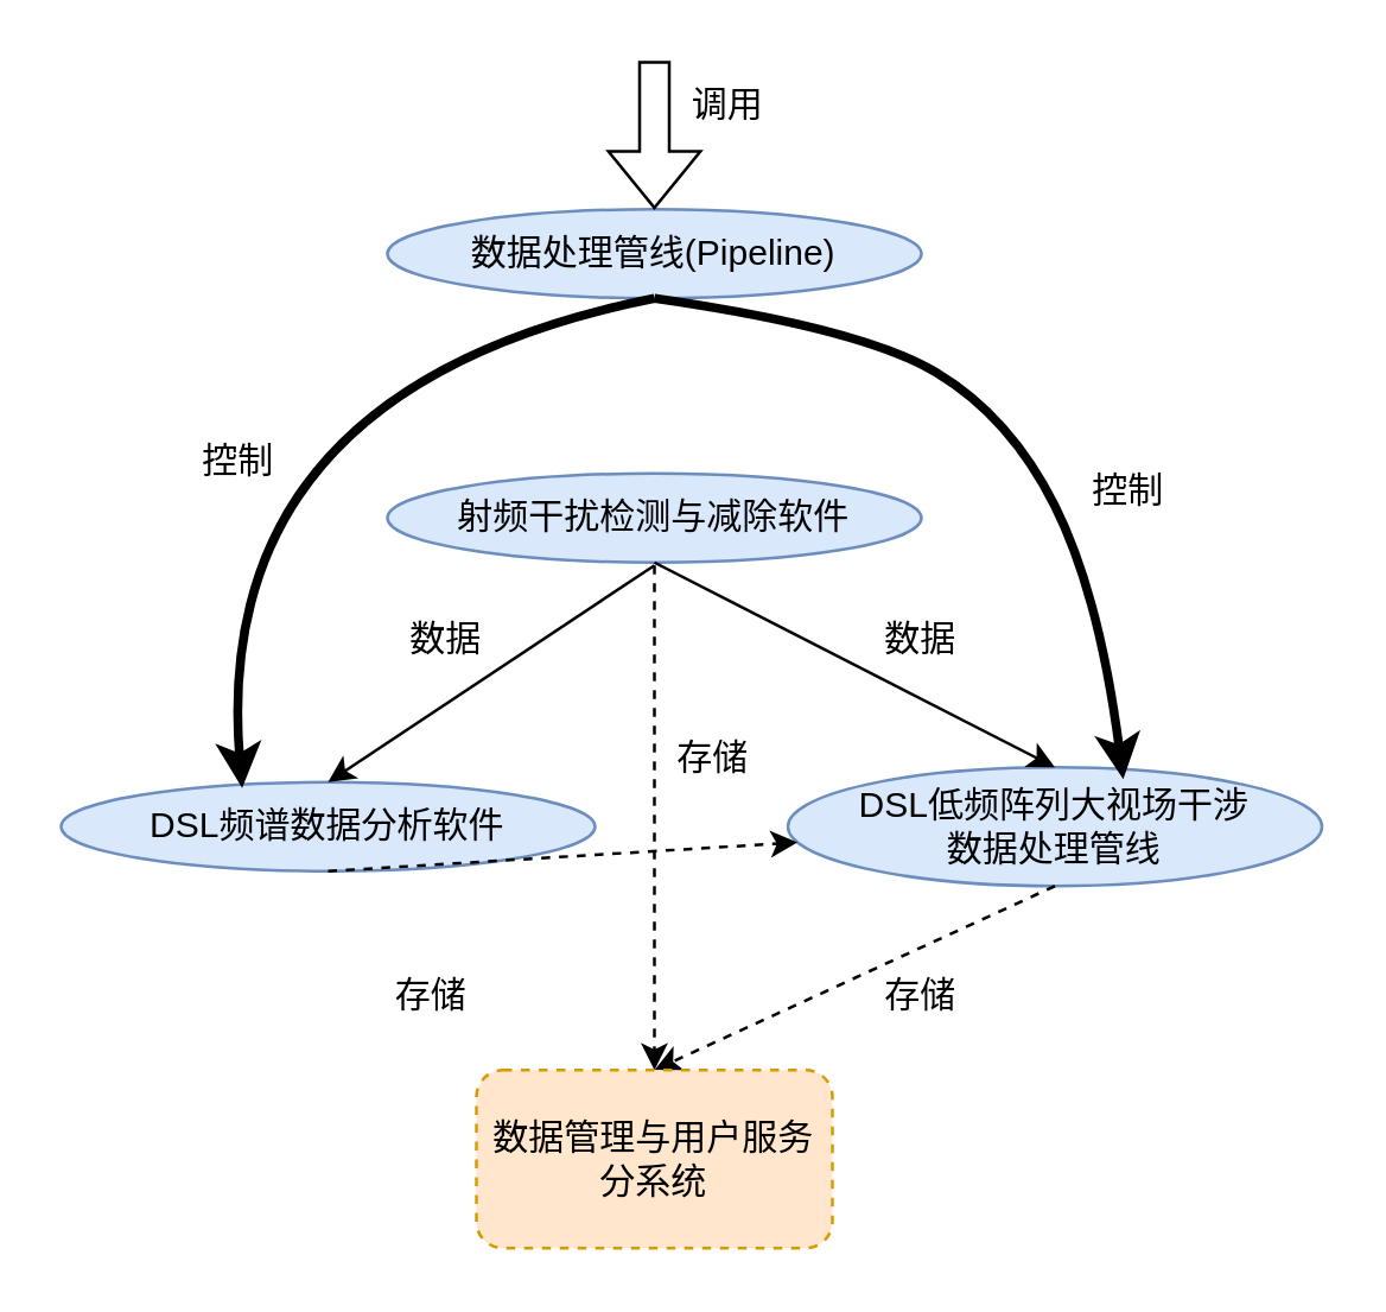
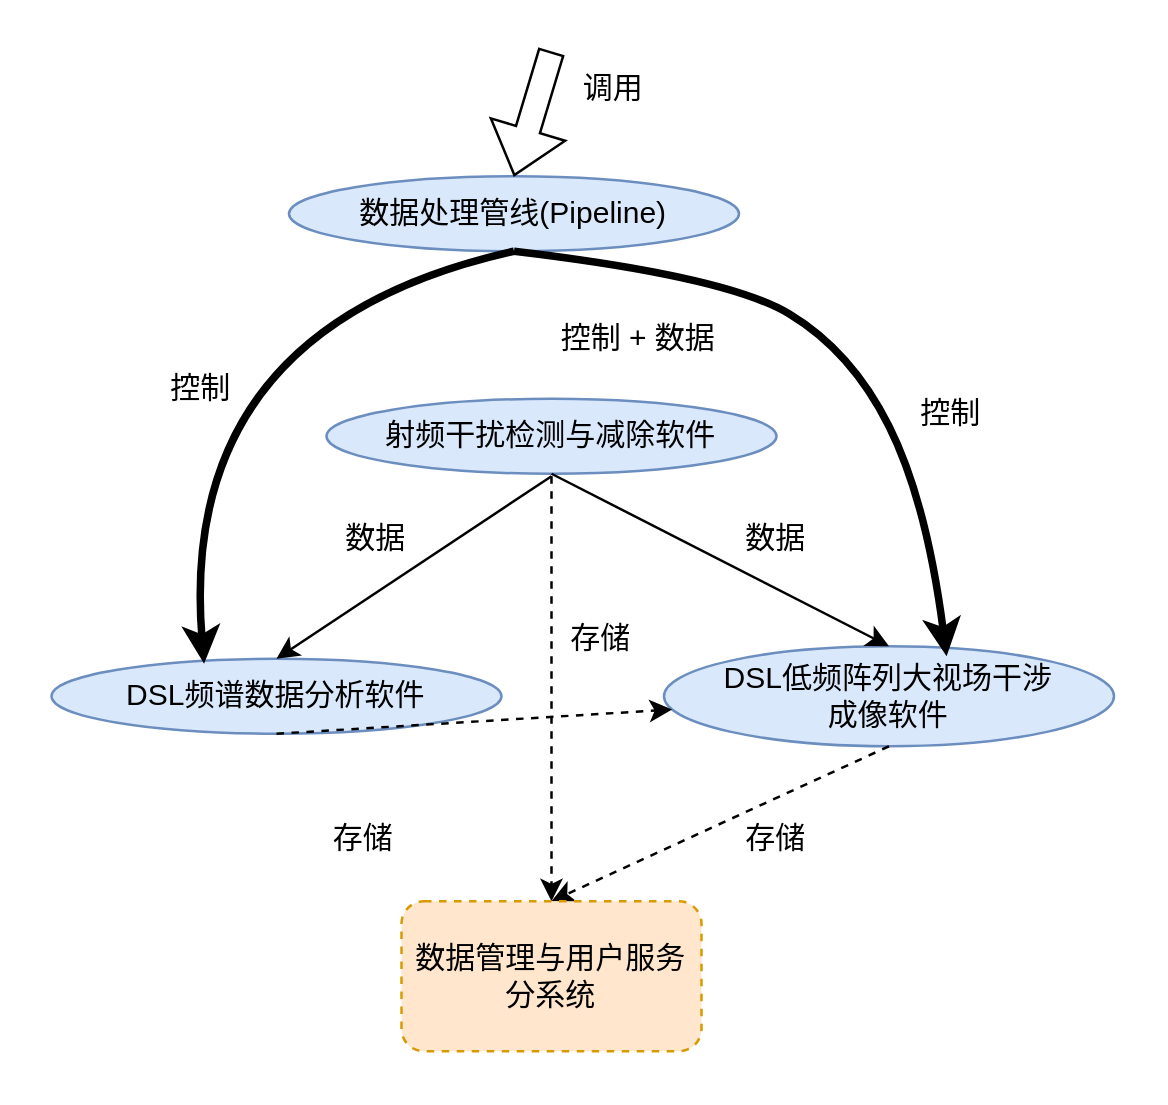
  <mxCell id="0" />
  <mxCell id="1" parent="0" />
- <mxCell id="2" value="数据处理管线(Pipeline)" style="ellipse;whiteSpace=wrap;html=1;fillColor=#dae8fc;strokeColor=#6c8ebf;" vertex="1" parent="1"><mxGeometry x="130" y="70" width="180" height="30" as="geometry" /></mxCell>
+ <mxCell id="2" value="数据处理管线(Pipeline)" style="ellipse;whiteSpace=wrap;html=1;fillColor=#dae8fc;strokeColor=#6c8ebf;" vertex="1" parent="1"><mxGeometry x="115" y="70" width="180" height="30" as="geometry" /></mxCell>
  <mxCell id="3" value="射频干扰检测与减除软件" style="ellipse;whiteSpace=wrap;html=1;fillColor=#dae8fc;strokeColor=#6c8ebf;" vertex="1" parent="1"><mxGeometry x="130" y="159" width="180" height="30" as="geometry" /></mxCell>
  <mxCell id="4" value="DSL频谱数据分析软件" style="ellipse;whiteSpace=wrap;html=1;fillColor=#dae8fc;strokeColor=#6c8ebf;" vertex="1" parent="1"><mxGeometry x="20" y="263" width="180" height="30" as="geometry" /></mxCell>
- <mxCell id="5" value="DSL低频阵列大视场干涉&lt;div&gt;数据处理管线&lt;/div&gt;" style="ellipse;whiteSpace=wrap;html=1;fillColor=#dae8fc;strokeColor=#6c8ebf;" vertex="1" parent="1"><mxGeometry x="265" y="258" width="180" height="40" as="geometry" /></mxCell>
+ <mxCell id="5" value="DSL低频阵列大视场干涉&lt;div&gt;成像软件&lt;/div&gt;" style="ellipse;whiteSpace=wrap;html=1;fillColor=#dae8fc;strokeColor=#6c8ebf;" vertex="1" parent="1"><mxGeometry x="265" y="258" width="180" height="40" as="geometry" /></mxCell>
  <mxCell id="6" value="" style="endArrow=classic;html=1;rounded=0;exitX=0.5;exitY=1;exitDx=0;exitDy=0;entryX=0.5;entryY=0;entryDx=0;entryDy=0;" edge="1" parent="1" source="3" target="5"><mxGeometry width="50" height="50" relative="1" as="geometry"><mxPoint x="260" y="270" as="sourcePoint" /><mxPoint x="310" y="220" as="targetPoint" /></mxGeometry></mxCell>
  <mxCell id="7" value="" style="endArrow=classic;html=1;rounded=0;entryX=0.5;entryY=0;entryDx=0;entryDy=0;" edge="1" parent="1" target="4"><mxGeometry width="50" height="50" relative="1" as="geometry"><mxPoint x="220" y="190" as="sourcePoint" /><mxPoint x="310" y="220" as="targetPoint" /></mxGeometry></mxCell>
  <mxCell id="8" value="" style="curved=1;endArrow=classic;html=1;rounded=0;exitX=0.5;exitY=1;exitDx=0;exitDy=0;entryX=0.339;entryY=0.067;entryDx=0;entryDy=0;entryPerimeter=0;strokeWidth=3;" edge="1" parent="1" source="2" target="4"><mxGeometry width="50" height="50" relative="1" as="geometry"><mxPoint x="260" y="200" as="sourcePoint" /><mxPoint x="80" y="260" as="targetPoint" /><Array as="points"><mxPoint x="70" y="130" /></Array></mxGeometry></mxCell>
  <mxCell id="9" value="" style="curved=1;endArrow=classic;html=1;rounded=0;exitX=0.5;exitY=1;exitDx=0;exitDy=0;entryX=0.628;entryY=0.1;entryDx=0;entryDy=0;entryPerimeter=0;strokeWidth=3;" edge="1" parent="1" source="2" target="5"><mxGeometry width="50" height="50" relative="1" as="geometry"><mxPoint x="260" y="200" as="sourcePoint" /><mxPoint x="310" y="150" as="targetPoint" /><Array as="points"><mxPoint x="290" y="110" /><mxPoint x="340" y="140" /><mxPoint x="370" y="200" /></Array></mxGeometry></mxCell>
  <mxCell id="10" value="" style="shape=flexArrow;endArrow=classic;html=1;rounded=0;entryX=0.5;entryY=0;entryDx=0;entryDy=0;" edge="1" parent="1" target="2"><mxGeometry width="50" height="50" relative="1" as="geometry"><mxPoint x="220" y="20" as="sourcePoint" /><mxPoint x="310" y="150" as="targetPoint" /></mxGeometry></mxCell>
  <mxCell id="11" value="" style="endArrow=classic;html=1;rounded=0;dashed=1;entryX=0.5;entryY=0;entryDx=0;entryDy=0;" edge="1" parent="1" target="23"><mxGeometry width="50" height="50" relative="1" as="geometry"><mxPoint x="220" y="190" as="sourcePoint" /><mxPoint x="220" y="350" as="targetPoint" /></mxGeometry></mxCell>
  <mxCell id="12" value="" style="endArrow=classic;html=1;rounded=0;exitX=0.5;exitY=1;exitDx=0;exitDy=0;dashed=1;" edge="1" parent="1" source="4" target="5"><mxGeometry width="50" height="50" relative="1" as="geometry"><mxPoint x="260" y="200" as="sourcePoint" /><mxPoint x="220" y="350" as="targetPoint" /></mxGeometry></mxCell>
  <mxCell id="13" value="" style="endArrow=classic;html=1;rounded=0;exitX=0.5;exitY=1;exitDx=0;exitDy=0;dashed=1;entryX=0.5;entryY=0;entryDx=0;entryDy=0;" edge="1" parent="1" source="5" target="23"><mxGeometry width="50" height="50" relative="1" as="geometry"><mxPoint x="290" y="220" as="sourcePoint" /><mxPoint x="220" y="350" as="targetPoint" /></mxGeometry></mxCell>
  <mxCell id="14" value="调用" style="text;html=1;align=center;verticalAlign=middle;whiteSpace=wrap;rounded=0;" vertex="1" parent="1"><mxGeometry x="210" y="20" width="70" height="30" as="geometry" /></mxCell>
  <mxCell id="15" value="控制" style="text;html=1;align=center;verticalAlign=middle;whiteSpace=wrap;rounded=0;" vertex="1" parent="1"><mxGeometry x="50" y="140" width="60" height="30" as="geometry" /></mxCell>
  <mxCell id="16" value="控制" style="text;html=1;align=center;verticalAlign=middle;whiteSpace=wrap;rounded=0;" vertex="1" parent="1"><mxGeometry x="350" y="150" width="60" height="30" as="geometry" /></mxCell>
+ <mxCell id="17" value="控制 + 数据" style="text;html=1;align=center;verticalAlign=middle;whiteSpace=wrap;rounded=0;" vertex="1" parent="1"><mxGeometry x="220" y="120" width="70" height="30" as="geometry" /></mxCell>
  <mxCell id="18" value="数据" style="text;html=1;align=center;verticalAlign=middle;whiteSpace=wrap;rounded=0;" vertex="1" parent="1"><mxGeometry x="120" y="200" width="60" height="30" as="geometry" /></mxCell>
  <mxCell id="19" value="数据" style="text;html=1;align=center;verticalAlign=middle;whiteSpace=wrap;rounded=0;" vertex="1" parent="1"><mxGeometry x="280" y="200" width="60" height="30" as="geometry" /></mxCell>
  <mxCell id="20" value="存储" style="text;html=1;align=center;verticalAlign=middle;whiteSpace=wrap;rounded=0;" vertex="1" parent="1"><mxGeometry x="115" y="320" width="60" height="30" as="geometry" /></mxCell>
  <mxCell id="21" value="存储" style="text;html=1;align=center;verticalAlign=middle;whiteSpace=wrap;rounded=0;" vertex="1" parent="1"><mxGeometry x="210" y="240" width="60" height="30" as="geometry" /></mxCell>
  <mxCell id="22" value="存储" style="text;html=1;align=center;verticalAlign=middle;whiteSpace=wrap;rounded=0;" vertex="1" parent="1"><mxGeometry x="280" y="320" width="60" height="30" as="geometry" /></mxCell>
  <mxCell id="23" value="数据管理与用户服务分系统" style="rounded=1;whiteSpace=wrap;html=1;fillColor=#ffe6cc;strokeColor=#d79b00;dashed=1;" vertex="1" parent="1"><mxGeometry x="160" y="360" width="120" height="60" as="geometry" /></mxCell>
